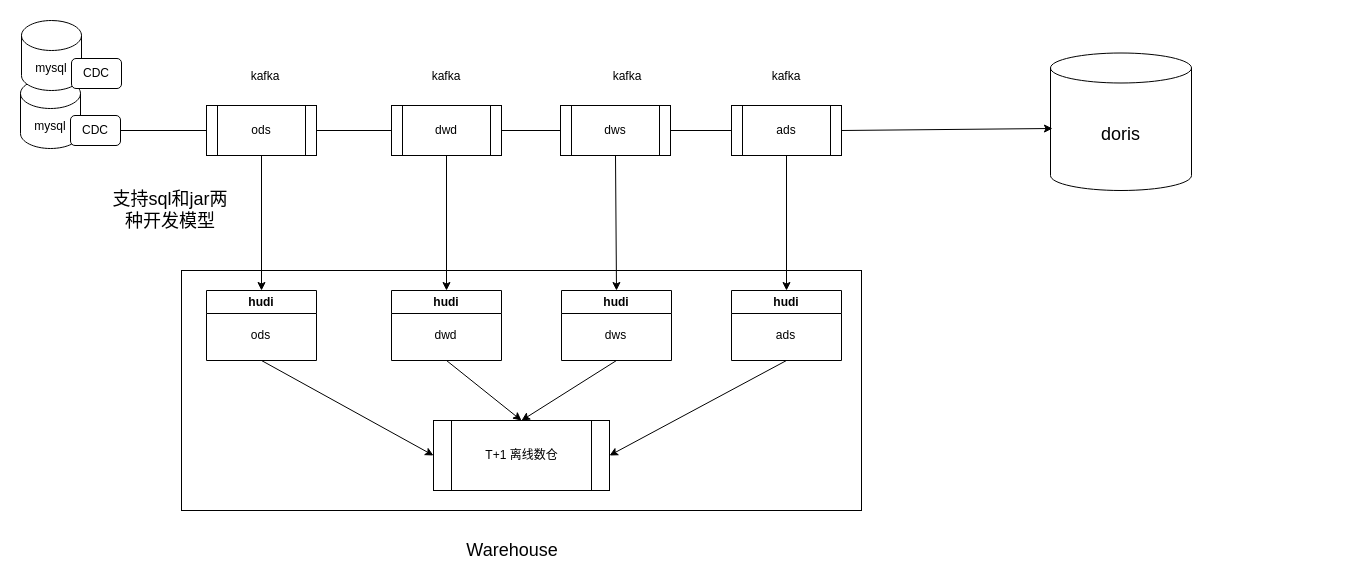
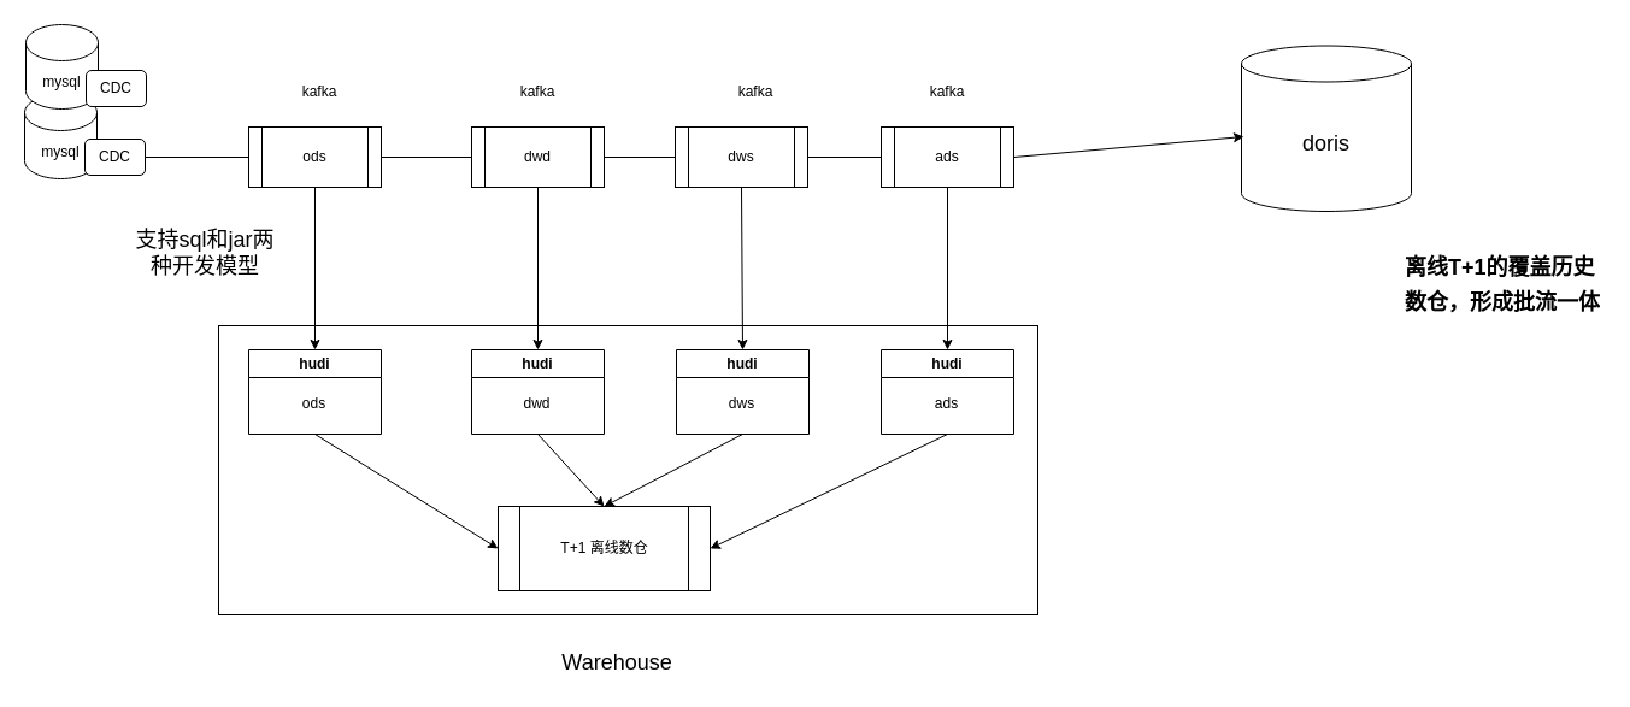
  <mxCell id="0" />
  <mxCell id="1" parent="0" />
  <mxCell id="2" value="mysql" style="shape=cylinder3;whiteSpace=wrap;html=1;boundedLbl=1;backgroundOutline=1;size=15;" vertex="1" parent="1"><mxGeometry x="20" y="78" width="60" height="70" as="geometry" /></mxCell>
  <mxCell id="3" value="mysql" style="shape=cylinder3;whiteSpace=wrap;html=1;boundedLbl=1;backgroundOutline=1;size=15;" vertex="1" parent="1"><mxGeometry x="21" y="20" width="60" height="70" as="geometry" /></mxCell>
  <mxCell id="4" value="CDC" style="rounded=1;whiteSpace=wrap;html=1;" vertex="1" parent="1"><mxGeometry x="71" y="58" width="50" height="30" as="geometry" /></mxCell>
  <mxCell id="5" value="CDC" style="rounded=1;whiteSpace=wrap;html=1;" vertex="1" parent="1"><mxGeometry x="70" y="115" width="50" height="30" as="geometry" /></mxCell>
  <mxCell id="6" value="ods" style="shape=process;whiteSpace=wrap;html=1;backgroundOutline=1;" vertex="1" parent="1"><mxGeometry x="206" y="105" width="110" height="50" as="geometry" /></mxCell>
  <mxCell id="7" value="" style="endArrow=none;html=1;rounded=0;exitX=1;exitY=0.5;exitDx=0;exitDy=0;entryX=0;entryY=0.5;entryDx=0;entryDy=0;" edge="1" parent="1" source="5" target="6"><mxGeometry width="50" height="50" relative="1" as="geometry"><mxPoint x="281" y="270" as="sourcePoint" /><mxPoint x="331" y="220" as="targetPoint" /></mxGeometry></mxCell>
  <mxCell id="8" value="kafka" style="text;html=1;strokeColor=none;fillColor=none;align=center;verticalAlign=middle;whiteSpace=wrap;rounded=0;" vertex="1" parent="1"><mxGeometry x="235" y="61" width="60" height="30" as="geometry" /></mxCell>
  <mxCell id="9" value="dwd" style="shape=process;whiteSpace=wrap;html=1;backgroundOutline=1;" vertex="1" parent="1"><mxGeometry x="391" y="105" width="110" height="50" as="geometry" /></mxCell>
  <mxCell id="10" value="" style="endArrow=none;html=1;rounded=0;exitX=1;exitY=0.5;exitDx=0;exitDy=0;" edge="1" parent="1" source="6"><mxGeometry width="50" height="50" relative="1" as="geometry"><mxPoint x="361" y="129.5" as="sourcePoint" /><mxPoint x="391" y="130" as="targetPoint" /></mxGeometry></mxCell>
  <mxCell id="11" value="kafka" style="text;html=1;strokeColor=none;fillColor=none;align=center;verticalAlign=middle;whiteSpace=wrap;rounded=0;" vertex="1" parent="1"><mxGeometry x="416" y="61" width="60" height="30" as="geometry" /></mxCell>
  <mxCell id="12" value="dws" style="shape=process;whiteSpace=wrap;html=1;backgroundOutline=1;" vertex="1" parent="1"><mxGeometry x="560" y="105" width="110" height="50" as="geometry" /></mxCell>
  <mxCell id="13" value="" style="endArrow=none;html=1;rounded=0;exitX=1;exitY=0.5;exitDx=0;exitDy=0;entryX=0;entryY=0.5;entryDx=0;entryDy=0;" edge="1" parent="1" source="9" target="12"><mxGeometry width="50" height="50" relative="1" as="geometry"><mxPoint x="501" y="129.5" as="sourcePoint" /><mxPoint x="561" y="130" as="targetPoint" /><Array as="points" /></mxGeometry></mxCell>
  <mxCell id="14" value="kafka" style="text;html=1;strokeColor=none;fillColor=none;align=center;verticalAlign=middle;whiteSpace=wrap;rounded=0;" vertex="1" parent="1"><mxGeometry x="597" y="61" width="60" height="30" as="geometry" /></mxCell>
  <mxCell id="15" value="" style="rounded=0;whiteSpace=wrap;html=1;" vertex="1" parent="1"><mxGeometry x="181" y="270" width="680" height="240" as="geometry" /></mxCell>
  <mxCell id="16" value="&lt;font style=&quot;font-size: 18px;&quot;&gt;Warehouse&lt;/font&gt;" style="text;html=1;strokeColor=none;fillColor=none;align=center;verticalAlign=middle;whiteSpace=wrap;rounded=0;" vertex="1" parent="1"><mxGeometry x="471" y="535" width="82" height="30" as="geometry" /></mxCell>
  <mxCell id="17" value="hudi" style="swimlane;whiteSpace=wrap;html=1;" vertex="1" parent="1"><mxGeometry x="206" y="290" width="110" height="70" as="geometry" /></mxCell>
  <mxCell id="18" value="ods" style="text;html=1;align=center;verticalAlign=middle;resizable=0;points=[];autosize=1;strokeColor=none;fillColor=none;" vertex="1" parent="17"><mxGeometry x="34" y="30" width="40" height="30" as="geometry" /></mxCell>
  <mxCell id="19" value="hudi" style="swimlane;whiteSpace=wrap;html=1;" vertex="1" parent="1"><mxGeometry x="391" y="290" width="110" height="70" as="geometry" /></mxCell>
  <mxCell id="20" value="dwd" style="text;html=1;align=center;verticalAlign=middle;resizable=0;points=[];autosize=1;strokeColor=none;fillColor=none;" vertex="1" parent="19"><mxGeometry x="29" y="30" width="50" height="30" as="geometry" /></mxCell>
  <mxCell id="21" value="hudi" style="swimlane;whiteSpace=wrap;html=1;" vertex="1" parent="1"><mxGeometry x="561" y="290" width="110" height="70" as="geometry" /></mxCell>
  <mxCell id="22" value="dws" style="text;html=1;align=center;verticalAlign=middle;resizable=0;points=[];autosize=1;strokeColor=none;fillColor=none;" vertex="1" parent="21"><mxGeometry x="34" y="30" width="40" height="30" as="geometry" /></mxCell>
  <mxCell id="23" value="ads" style="shape=process;whiteSpace=wrap;html=1;backgroundOutline=1;" vertex="1" parent="1"><mxGeometry x="731" y="105" width="110" height="50" as="geometry" /></mxCell>
  <mxCell id="24" value="kafka" style="text;html=1;strokeColor=none;fillColor=none;align=center;verticalAlign=middle;whiteSpace=wrap;rounded=0;" vertex="1" parent="1"><mxGeometry x="756" y="61" width="60" height="30" as="geometry" /></mxCell>
  <mxCell id="25" value="hudi" style="swimlane;whiteSpace=wrap;html=1;" vertex="1" parent="1"><mxGeometry x="731" y="290" width="110" height="70" as="geometry" /></mxCell>
  <mxCell id="26" value="ads" style="text;html=1;align=center;verticalAlign=middle;resizable=0;points=[];autosize=1;strokeColor=none;fillColor=none;" vertex="1" parent="25"><mxGeometry x="34" y="30" width="40" height="30" as="geometry" /></mxCell>
  <mxCell id="27" value="" style="endArrow=classic;html=1;rounded=0;exitX=0.5;exitY=1;exitDx=0;exitDy=0;" edge="1" parent="1" source="6" target="17"><mxGeometry width="50" height="50" relative="1" as="geometry"><mxPoint x="581" y="300" as="sourcePoint" /><mxPoint x="631" y="250" as="targetPoint" /></mxGeometry></mxCell>
  <mxCell id="28" value="" style="endArrow=classic;html=1;rounded=0;exitX=0.5;exitY=1;exitDx=0;exitDy=0;" edge="1" parent="1" source="9" target="19"><mxGeometry width="50" height="50" relative="1" as="geometry"><mxPoint x="511" y="200" as="sourcePoint" /><mxPoint x="511" y="335" as="targetPoint" /></mxGeometry></mxCell>
  <mxCell id="29" value="" style="endArrow=classic;html=1;rounded=0;exitX=0.5;exitY=1;exitDx=0;exitDy=0;entryX=0.5;entryY=0;entryDx=0;entryDy=0;" edge="1" parent="1" source="12" target="21"><mxGeometry width="50" height="50" relative="1" as="geometry"><mxPoint x="456" y="165" as="sourcePoint" /><mxPoint x="456" y="300" as="targetPoint" /></mxGeometry></mxCell>
  <mxCell id="30" value="" style="endArrow=none;html=1;rounded=0;exitX=1;exitY=0.5;exitDx=0;exitDy=0;entryX=0;entryY=0.5;entryDx=0;entryDy=0;" edge="1" parent="1" source="12" target="23"><mxGeometry width="50" height="50" relative="1" as="geometry"><mxPoint x="511" y="140" as="sourcePoint" /><mxPoint x="570" y="140" as="targetPoint" /><Array as="points" /></mxGeometry></mxCell>
  <mxCell id="31" value="" style="endArrow=classic;html=1;rounded=0;exitX=0.5;exitY=1;exitDx=0;exitDy=0;" edge="1" parent="1" source="23" target="25"><mxGeometry width="50" height="50" relative="1" as="geometry"><mxPoint x="625" y="165" as="sourcePoint" /><mxPoint x="626" y="300" as="targetPoint" /></mxGeometry></mxCell>
- <mxCell id="32" value="&lt;font style=&quot;font-size: 18px;&quot;&gt;doris&lt;/font&gt;" style="shape=cylinder3;whiteSpace=wrap;html=1;boundedLbl=1;backgroundOutline=1;size=15;" vertex="1" parent="1"><mxGeometry x="1050" y="52.5" width="141" height="137.5" as="geometry" /></mxCell>
- <mxCell id="33" value="T+1 离线数仓" style="shape=process;whiteSpace=wrap;html=1;backgroundOutline=1;" vertex="1" parent="1"><mxGeometry x="433" y="420" width="176" height="70" as="geometry" /></mxCell>
+ <mxCell id="32" value="&lt;font style=&quot;font-size: 18px;&quot;&gt;doris&lt;/font&gt;" style="shape=cylinder3;whiteSpace=wrap;html=1;boundedLbl=1;backgroundOutline=1;size=15;" vertex="1" parent="1"><mxGeometry x="1030" y="37.5" width="141" height="137.5" as="geometry" /></mxCell>
+ <mxCell id="33" value="T+1 离线数仓" style="shape=process;whiteSpace=wrap;html=1;backgroundOutline=1;" vertex="1" parent="1"><mxGeometry x="413" y="420" width="176" height="70" as="geometry" /></mxCell>
  <mxCell id="34" value="" style="endArrow=classic;html=1;rounded=0;exitX=0.5;exitY=1;exitDx=0;exitDy=0;entryX=0;entryY=0.5;entryDx=0;entryDy=0;" edge="1" parent="1" source="17" target="33"><mxGeometry width="50" height="50" relative="1" as="geometry"><mxPoint x="721" y="490" as="sourcePoint" /><mxPoint x="771" y="440" as="targetPoint" /></mxGeometry></mxCell>
  <mxCell id="35" value="" style="endArrow=classic;html=1;rounded=0;exitX=0.5;exitY=1;exitDx=0;exitDy=0;entryX=0.5;entryY=0;entryDx=0;entryDy=0;" edge="1" parent="1" source="19" target="33"><mxGeometry width="50" height="50" relative="1" as="geometry"><mxPoint x="271" y="650" as="sourcePoint" /><mxPoint x="321" y="600" as="targetPoint" /></mxGeometry></mxCell>
  <mxCell id="36" value="" style="endArrow=classic;html=1;rounded=0;exitX=0.5;exitY=1;exitDx=0;exitDy=0;entryX=0.5;entryY=0;entryDx=0;entryDy=0;" edge="1" parent="1" source="21" target="33"><mxGeometry width="50" height="50" relative="1" as="geometry"><mxPoint x="456" y="370" as="sourcePoint" /><mxPoint x="531" y="430" as="targetPoint" /></mxGeometry></mxCell>
  <mxCell id="37" value="" style="endArrow=classic;html=1;rounded=0;exitX=0.5;exitY=1;exitDx=0;exitDy=0;entryX=1;entryY=0.5;entryDx=0;entryDy=0;" edge="1" parent="1" source="25" target="33"><mxGeometry width="50" height="50" relative="1" as="geometry"><mxPoint x="721" y="490" as="sourcePoint" /><mxPoint x="771" y="440" as="targetPoint" /></mxGeometry></mxCell>
  <mxCell id="38" value="" style="endArrow=classic;html=1;rounded=0;exitX=1;exitY=0.5;exitDx=0;exitDy=0;entryX=0.014;entryY=0.549;entryDx=0;entryDy=0;entryPerimeter=0;" edge="1" parent="1" source="23" target="32"><mxGeometry width="50" height="50" relative="1" as="geometry"><mxPoint x="1021" y="310" as="sourcePoint" /><mxPoint x="1071" y="260" as="targetPoint" /></mxGeometry></mxCell>
+ <mxCell id="39" value="&lt;h1&gt;&lt;font style=&quot;font-size: 18px;&quot;&gt;离线T+1的覆盖历史数仓，形成批流一体&lt;/font&gt;&lt;/h1&gt;" style="text;html=1;strokeColor=none;fillColor=none;spacing=5;spacingTop=-20;whiteSpace=wrap;overflow=hidden;rounded=0;" vertex="1" parent="1"><mxGeometry x="1161" y="200" width="170" height="80" as="geometry" /></mxCell>
  <mxCell id="40" value="&lt;font style=&quot;font-size: 18px;&quot;&gt;支持sql和jar两种开发模型&lt;/font&gt;" style="text;html=1;strokeColor=none;fillColor=none;align=center;verticalAlign=middle;whiteSpace=wrap;rounded=0;" vertex="1" parent="1"><mxGeometry x="105" y="180" width="130" height="59" as="geometry" /></mxCell>
